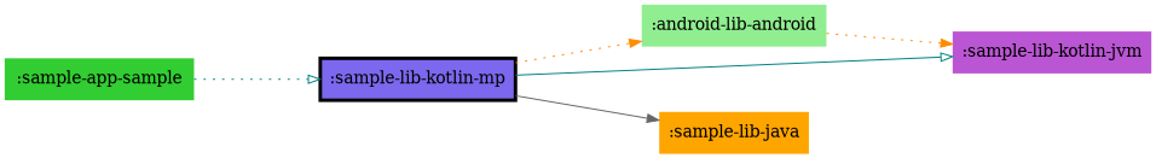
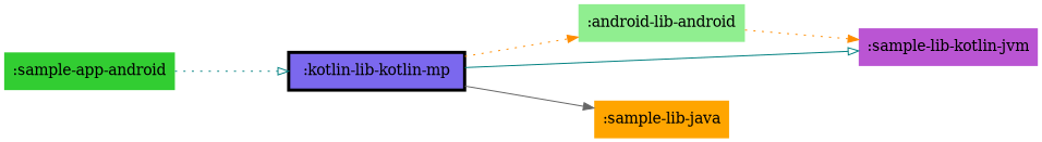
  digraph {
    fontsize=30
    rankdir=LR
    ranksep=1.5
    node [shape=none style=filled]
    edge [arrowhead=normal arrowtail=none color=teal style=dotted]
-   ":sample-app-android" [fillcolor=limegreen label=":sample-app-sample"]
-   ":sample-lib-kotlin-mp" [fillcolor=mediumslateblue penwidth=3 shape=box]
+   ":sample-app-android" [fillcolor=limegreen]
+   ":sample-lib-kotlin-mp" [fillcolor=mediumslateblue penwidth=3 shape=box label=":kotlin-lib-kotlin-mp"]
    n3 [fillcolor=lightgreen label=":android-lib-android"]
    ":sample-lib-kotlin-jvm" [fillcolor=mediumorchid]
    ":sample-lib-java" [fillcolor=orange]
    ":sample-app-android" -> ":sample-lib-kotlin-mp" [arrowhead=onormal]
    ":sample-lib-kotlin-mp" -> n3 [color=darkorange]
    ":sample-lib-kotlin-mp" -> ":sample-lib-kotlin-jvm" [arrowhead=onormal style=solid]
    ":sample-lib-kotlin-mp" -> ":sample-lib-java" [color=gray40 style=solid]
    n3 -> ":sample-lib-kotlin-jvm" [color=darkorange]
  }
